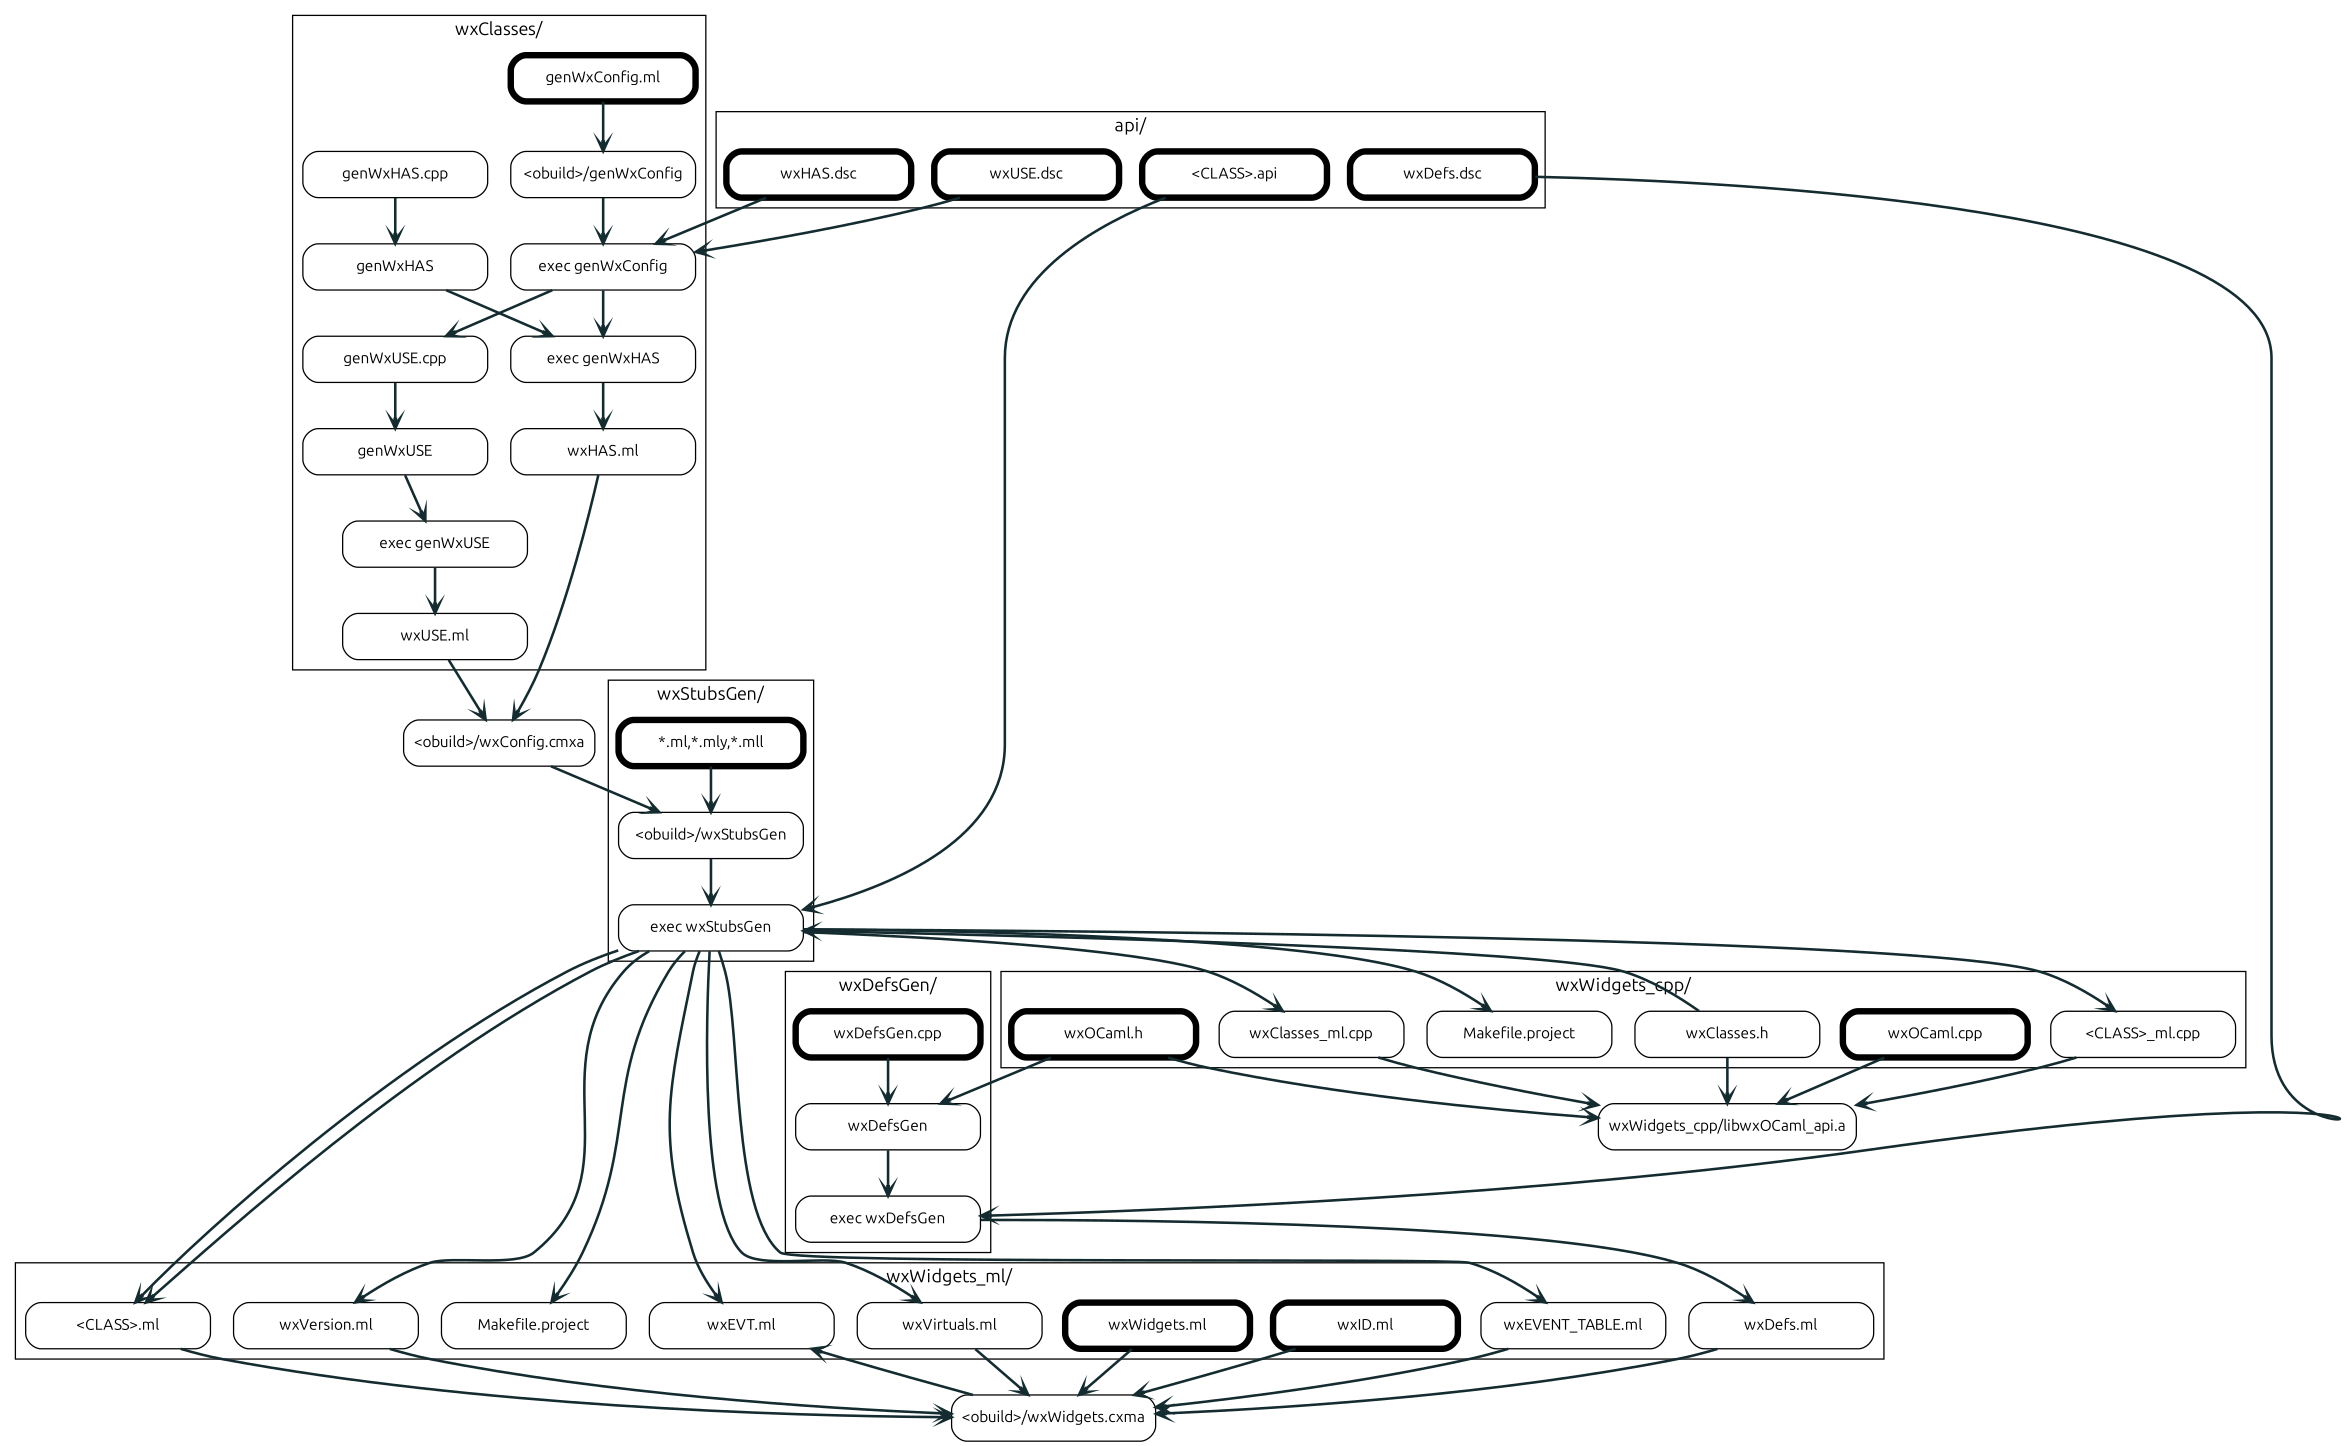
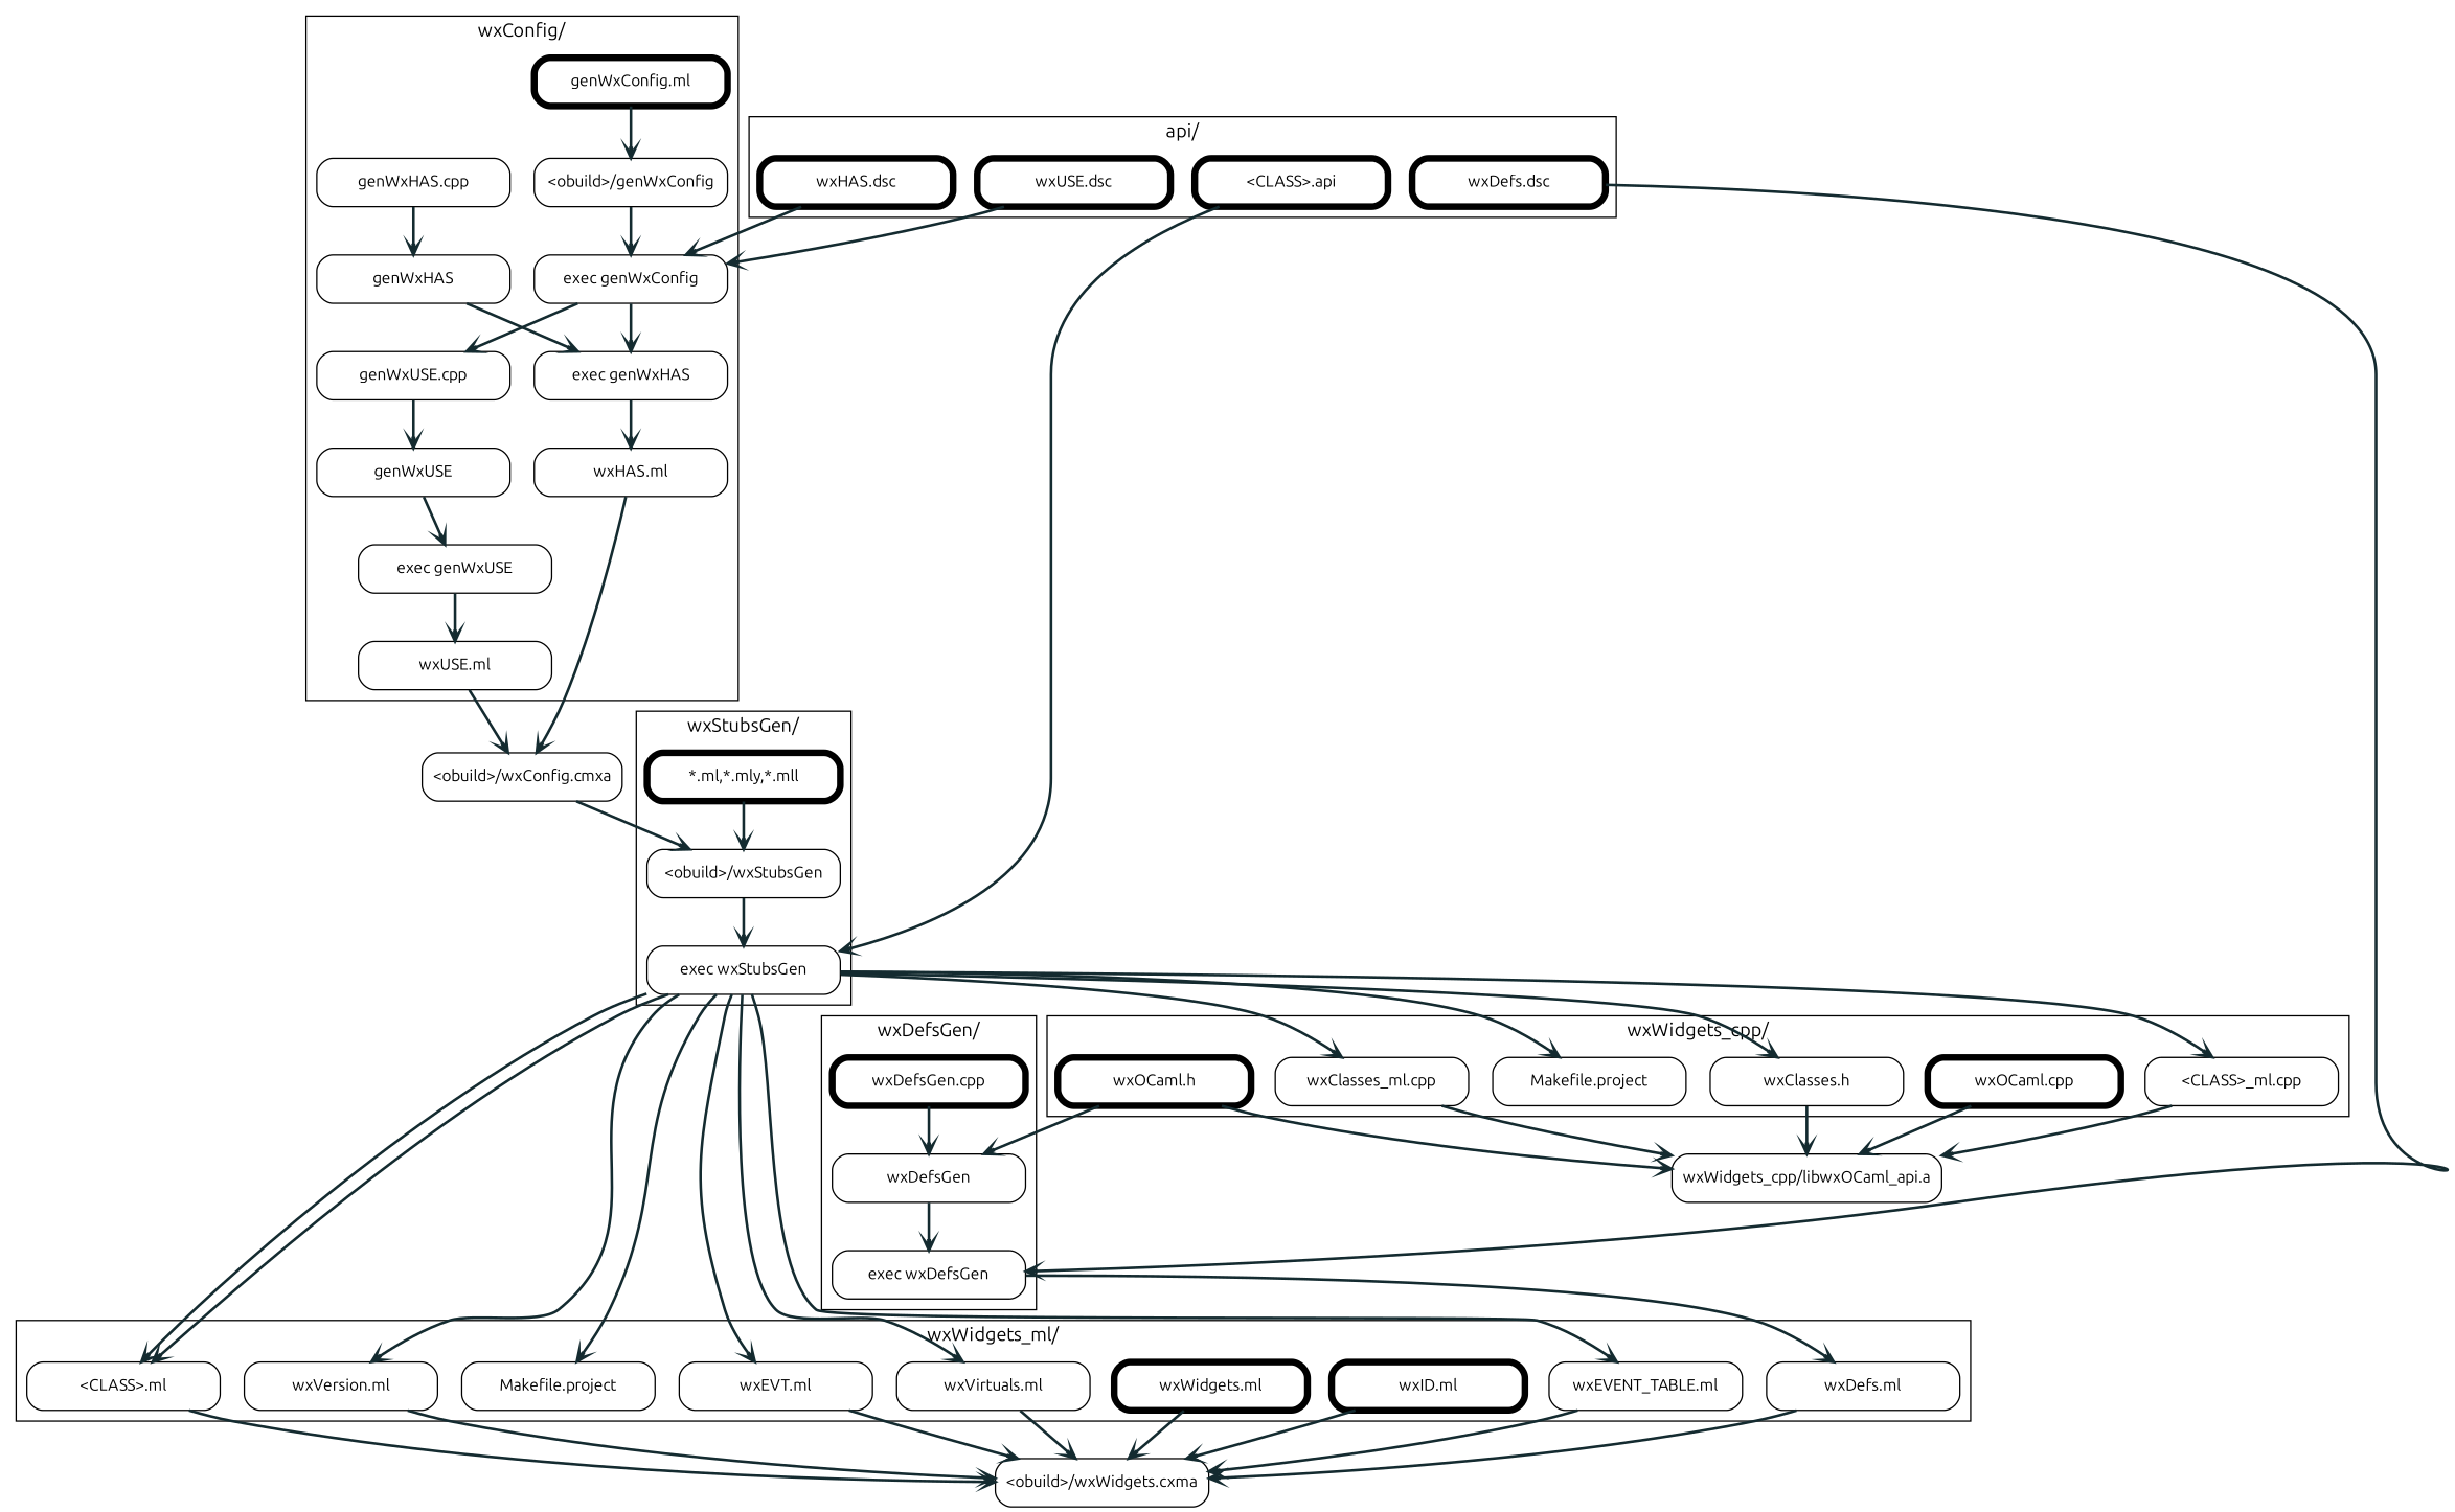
  digraph {
    fontname=Ubuntu
    node [fontname=Ubuntu fontsize=12 penwidth=1 shape=box style=rounded]
    edge [arrowhead=vee arrowsize=0.75 color="#142b30" fontname=Ubuntu penwidth=2]
    n1 [label="genWxConfig.ml" penwidth=5 width=2.0]
    n2 [label="exec genWxConfig" width=2.0]
    n3 [label="<obuild>/genWxConfig" width=2.0]
    n4 [label="genWxUSE.cpp" width=2.0]
    n5 [label=genWxUSE width=2.0]
    n6 [label="exec genWxUSE" width=2.0]
    n7 [label="genWxHAS.cpp" width=2.0]
    n8 [label=genWxHAS width=2.0]
    n9 [label="exec genWxHAS" width=2.0]
    n10 [label="wxUSE.ml" width=2.0]
    n11 [label="wxHAS.ml" width=2.0]
    n12 [label="*.ml,*.mly,*.mll" penwidth=5 width=2.0]
    n13 [label="exec wxStubsGen" width=2.0]
    n14 [label="<obuild>/wxStubsGen" width=2.0]
    n15 [label="wxID.ml" penwidth=5 width=2.0]
    n16 [label="wxWidgets.ml" penwidth=5 width=2.0]
    n17 [label="wxDefs.ml" width=2.0]
    n18 [label="Makefile.project" width=2.0]
    n19 [label="<CLASS>.ml" width=2.0]
    n20 [label="wxEVENT_TABLE.ml" width=2.0]
    n21 [label="wxEVT.ml" width=2.0]
    n22 [label="wxVirtuals.ml" width=2.0]
    n23 [label="wxVersion.ml" width=2.0]
    n24 [label="wxOCaml.h" penwidth=5 width=2.0]
    n25 [label="wxOCaml.cpp" penwidth=5 width=2.0]
    n26 [label="Makefile.project" width=2.0]
    n27 [label="wxClasses.h" width=2.0]
    n28 [label="wxClasses_ml.cpp" width=2.0]
    n29 [label="<CLASS>_ml.cpp" width=2.0]
    n30 [label="wxDefs.dsc" penwidth=5 width=2.0]
    n31 [label="<CLASS>.api" penwidth=5 width=2.0]
    n32 [label="wxUSE.dsc" penwidth=5 width=2.0]
    n33 [label="wxHAS.dsc" penwidth=5 width=2.0]
    n34 [label=wxDefsGen width=2.0]
    n35 [label="exec wxDefsGen" width=2.0]
    n36 [label="wxDefsGen.cpp" penwidth=5 width=2.0]
    n37 [label="<obuild>/wxConfig.cmxa" width=2.0]
    n38 [label="<obuild>/wxWidgets.cxma" width=2.0]
    n39 [label="wxWidgets_cpp/libwxOCaml_api.a" width=2.0]
    subgraph cluster_1 {
-     label="wxClasses/"
+     label="wxConfig/"
      n1
      n2
      n3
      n4
      n5
      n6
      n7
      n8
      n9
      n10
      n11
    }
    subgraph cluster_2 {
      label="wxStubsGen/"
      n12
      n13
      n14
    }
    subgraph cluster_3 {
      label="wxWidgets_ml/"
      n15
      n16
      n17
      n18
      n19
      n20
      n21
      n22
      n23
    }
    subgraph cluster_4 {
      label="wxWidgets_cpp/"
      n24
      n25
      n26
      n27
      n28
      n29
    }
    subgraph cluster_5 {
      label="api/"
      n30
      n31
      n32
      n33
    }
    subgraph cluster_6 {
      label="wxDefsGen/"
      n34
      n35
      n36
    }
    n1 -> n3
    n2 -> n4
    n2 -> n9
    n3 -> n2
    n4 -> n5
    n5 -> n6
    n6 -> n10
    n7 -> n8
    n8 -> n9
    n9 -> n11
    n10 -> n37
    n11 -> n37
    n12 -> n14
    n13 -> n18
    n13 -> n19
    n13 -> n19
    n13 -> n20
    n13 -> n21
    n13 -> n22
    n13 -> n23
    n13 -> n26
-   n27 -> n13
+   n13 -> n27
    n13 -> n28
    n13 -> n29
    n14 -> n13
    n15 -> n38
    n16 -> n38
    n17 -> n38
    n19 -> n38
    n20 -> n38
-   n38 -> n21
+   n21 -> n38
    n22 -> n38
    n23 -> n38
    n24 -> n34
    n24 -> n39
    n25 -> n39
    n27 -> n39
    n28 -> n39
    n29 -> n39
    n30 -> n35
    n31 -> n13
    n32 -> n2
    n33 -> n2
    n34 -> n35
    n35 -> n17
    n36 -> n34
    n37 -> n14
  }
